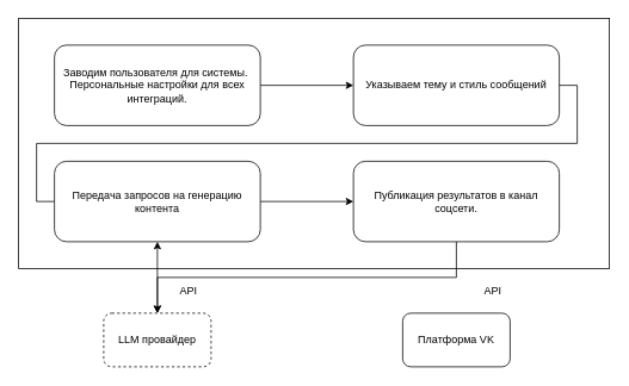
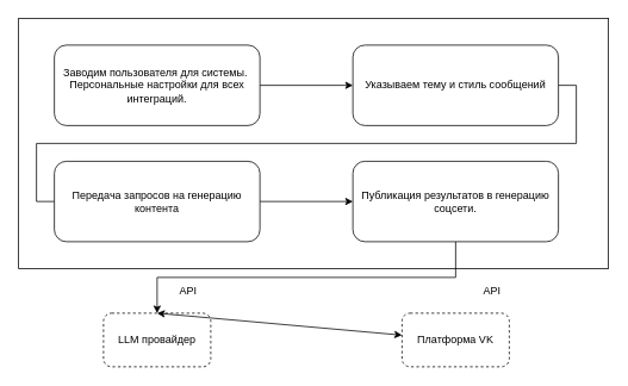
  <mxCell id="0" />
  <mxCell id="1" parent="0" />
  <mxCell id="2" value="" style="rounded=0;whiteSpace=wrap;html=1;" parent="1" vertex="1"><mxGeometry x="20" y="20" width="660" height="280" as="geometry" /></mxCell>
  <mxCell id="3" style="edgeStyle=orthogonalEdgeStyle;rounded=0;orthogonalLoop=1;jettySize=auto;html=1;exitX=1;exitY=0.5;exitDx=0;exitDy=0;entryX=0;entryY=0.5;entryDx=0;entryDy=0;" parent="1" source="4" target="6" edge="1"><mxGeometry relative="1" as="geometry" /></mxCell>
  <mxCell id="4" value="Заводим пользователя для системы.&amp;nbsp;&lt;div&gt;Персональные настройки для всех интеграций.&lt;/div&gt;" style="rounded=1;whiteSpace=wrap;html=1;" parent="1" vertex="1"><mxGeometry x="60" y="50" width="230" height="90" as="geometry" /></mxCell>
  <mxCell id="5" style="edgeStyle=orthogonalEdgeStyle;rounded=0;orthogonalLoop=1;jettySize=auto;html=1;exitX=1;exitY=0.5;exitDx=0;exitDy=0;entryX=0;entryY=0.5;entryDx=0;entryDy=0;endArrow=none;" parent="1" source="6" target="8" edge="1"><mxGeometry relative="1" as="geometry" /></mxCell>
  <mxCell id="6" value="Указываем тему и стиль сообщений" style="rounded=1;whiteSpace=wrap;html=1;" parent="1" vertex="1"><mxGeometry x="394" y="50" width="230" height="90" as="geometry" /></mxCell>
  <mxCell id="7" style="edgeStyle=orthogonalEdgeStyle;rounded=0;orthogonalLoop=1;jettySize=auto;html=1;exitX=1;exitY=0.5;exitDx=0;exitDy=0;entryX=0;entryY=0.5;entryDx=0;entryDy=0;" parent="1" source="8" target="10" edge="1"><mxGeometry relative="1" as="geometry" /></mxCell>
  <mxCell id="8" value="Передача запросов на генерацию контента" style="rounded=1;whiteSpace=wrap;html=1;" parent="1" vertex="1"><mxGeometry x="60" y="180" width="230" height="90" as="geometry" /></mxCell>
  <mxCell id="9" style="edgeStyle=orthogonalEdgeStyle;rounded=0;orthogonalLoop=1;jettySize=auto;html=1;exitX=0.5;exitY=1;exitDx=0;exitDy=0;" parent="1" source="10" target="11" edge="1"><mxGeometry relative="1" as="geometry" /></mxCell>
- <mxCell id="10" value="Публикация результатов в канал соцсети." style="rounded=1;whiteSpace=wrap;html=1;" parent="1" vertex="1"><mxGeometry x="394" y="180" width="230" height="90" as="geometry" /></mxCell>
+ <mxCell id="10" value="Публикация результатов в генерацию соцсети." style="rounded=1;whiteSpace=wrap;html=1;" parent="1" vertex="1"><mxGeometry x="394" y="180" width="230" height="90" as="geometry" /></mxCell>
  <mxCell id="11" value="LLM провайдер" style="rounded=1;whiteSpace=wrap;html=1;dashed=1;" parent="1" vertex="1"><mxGeometry x="115" y="350" width="120" height="60" as="geometry" /></mxCell>
- <mxCell id="12" value="Платформа VK" style="rounded=1;whiteSpace=wrap;html=1;" parent="1" vertex="1"><mxGeometry x="449" y="350" width="120" height="60" as="geometry" /></mxCell>
- <mxCell id="13" value="" style="endArrow=classic;startArrow=classic;html=1;rounded=0;entryX=0.5;entryY=1;entryDx=0;entryDy=0;exitX=0.5;exitY=0;exitDx=0;exitDy=0;" parent="1" source="11" target="8" edge="1"><mxGeometry width="50" height="50" relative="1" as="geometry"><mxPoint x="370" y="340" as="sourcePoint" /><mxPoint x="420" y="290" as="targetPoint" /></mxGeometry></mxCell>
+ <mxCell id="12" value="Платформа VK" style="rounded=1;whiteSpace=wrap;html=1;dashed=1;" parent="1" vertex="1"><mxGeometry x="449" y="350" width="120" height="60" as="geometry" /></mxCell>
+ <mxCell id="13" value="" style="endArrow=classic;startArrow=classic;html=1;rounded=0;exitX=0.5;exitY=0;exitDx=0;exitDy=0;" parent="1" source="11" target="12" edge="1"><mxGeometry width="50" height="50" relative="1" as="geometry"><mxPoint x="370" y="340" as="sourcePoint" /><mxPoint x="420" y="290" as="targetPoint" /></mxGeometry></mxCell>
  <mxCell id="14" value="API" style="text;html=1;align=center;verticalAlign=middle;whiteSpace=wrap;rounded=0;" parent="1" vertex="1"><mxGeometry x="180" y="310" width="60" height="30" as="geometry" /></mxCell>
  <mxCell id="15" value="API" style="text;html=1;align=center;verticalAlign=middle;whiteSpace=wrap;rounded=0;" parent="1" vertex="1"><mxGeometry x="520" y="310" width="60" height="30" as="geometry" /></mxCell>
